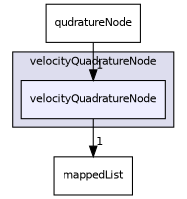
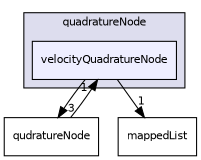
  digraph {
    compound=true
    node [fontname=Helvetica fontsize=10 shape=box]
    edge [headlabel=1 labeldistance=1.5 labelfontname=Helvetica labelfontsize=10]
    n1 [fillcolor="#eeeeff" label=velocityQuadratureNode pencolor=black style=filled]
    n2 [label=qudratureNode]
    n3 [label=mappedList]
    subgraph cluster_1 {
      bgcolor="#ddddee"
      fontname=Helvetica
      fontsize=10
-     label=velocityQuadratureNode
+     label=quadratureNode
      pencolor=black
      n1
    }
+   n1 -> n2 [headlabel=3]
    n1 -> n3
    n2 -> n1
  }
